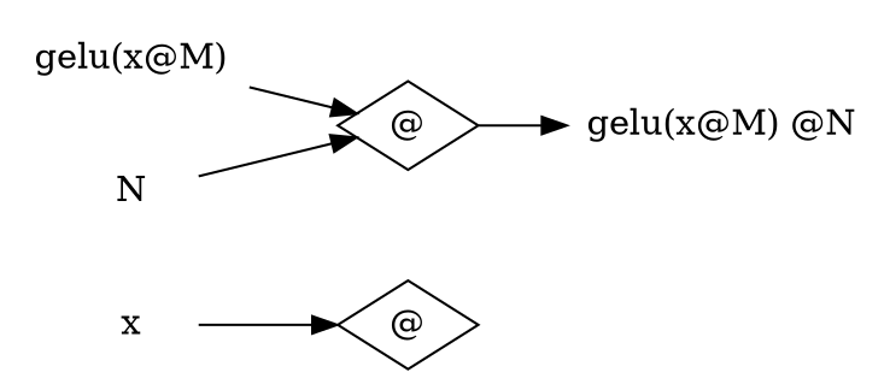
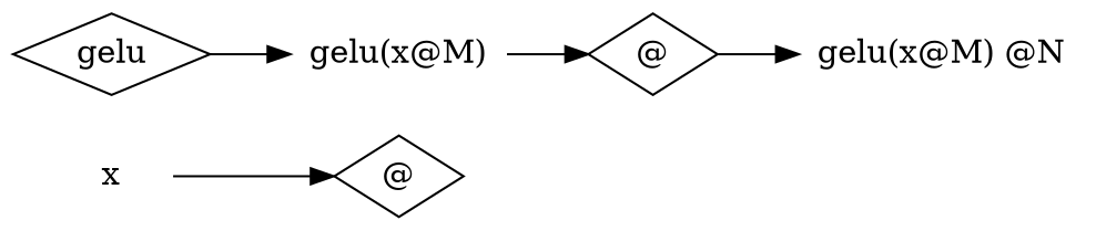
  digraph {
    fontname="DejaVu Serif"
    rankdir=LR
    node [fontname="DejaVu Serif" shape=plaintext]
    edge [fontname="DejaVu Serif"]
    n1 [label="@" shape=diamond]
    n2 [label="@" shape=diamond]
    "gelu(x@M) @N"
+   gelu [shape=diamond]
    "gelu(x@M)"
    x
-   N
    n2 -> "gelu(x@M) @N"
+   gelu -> "gelu(x@M)"
    "gelu(x@M)" -> n2
    x -> n1
-   N -> n2
  }
